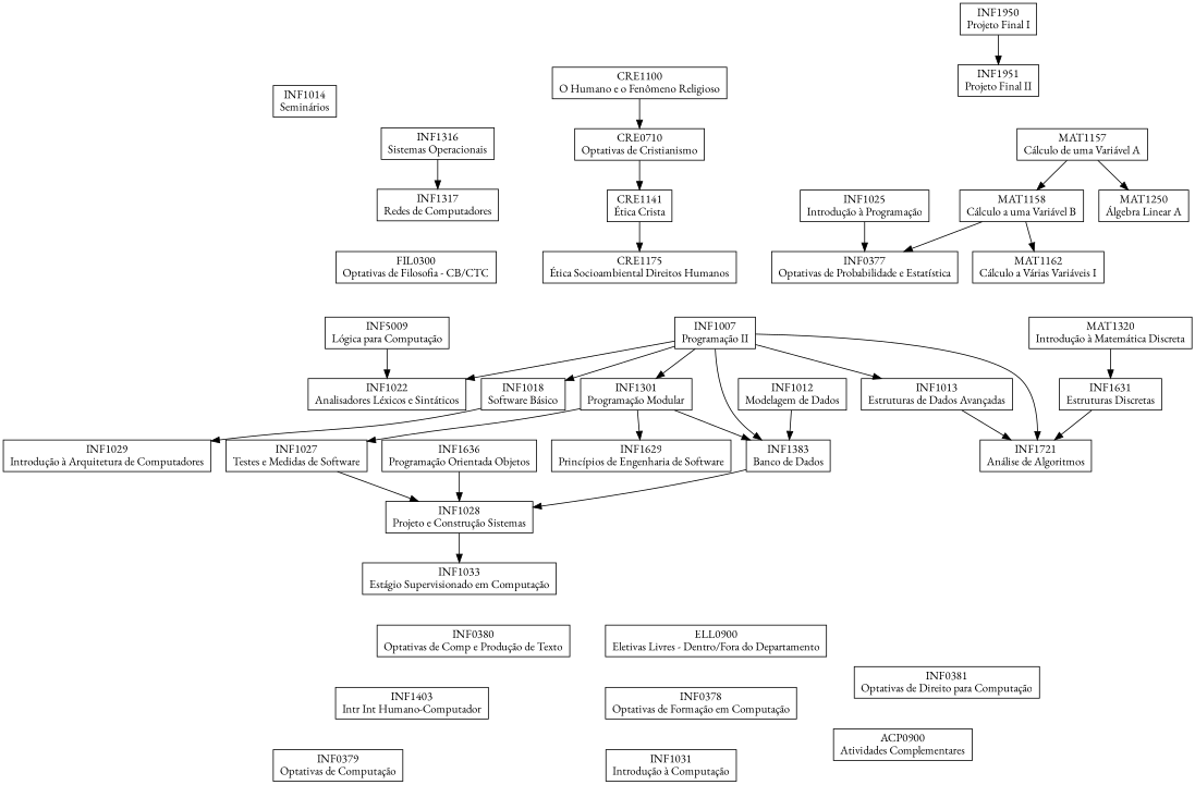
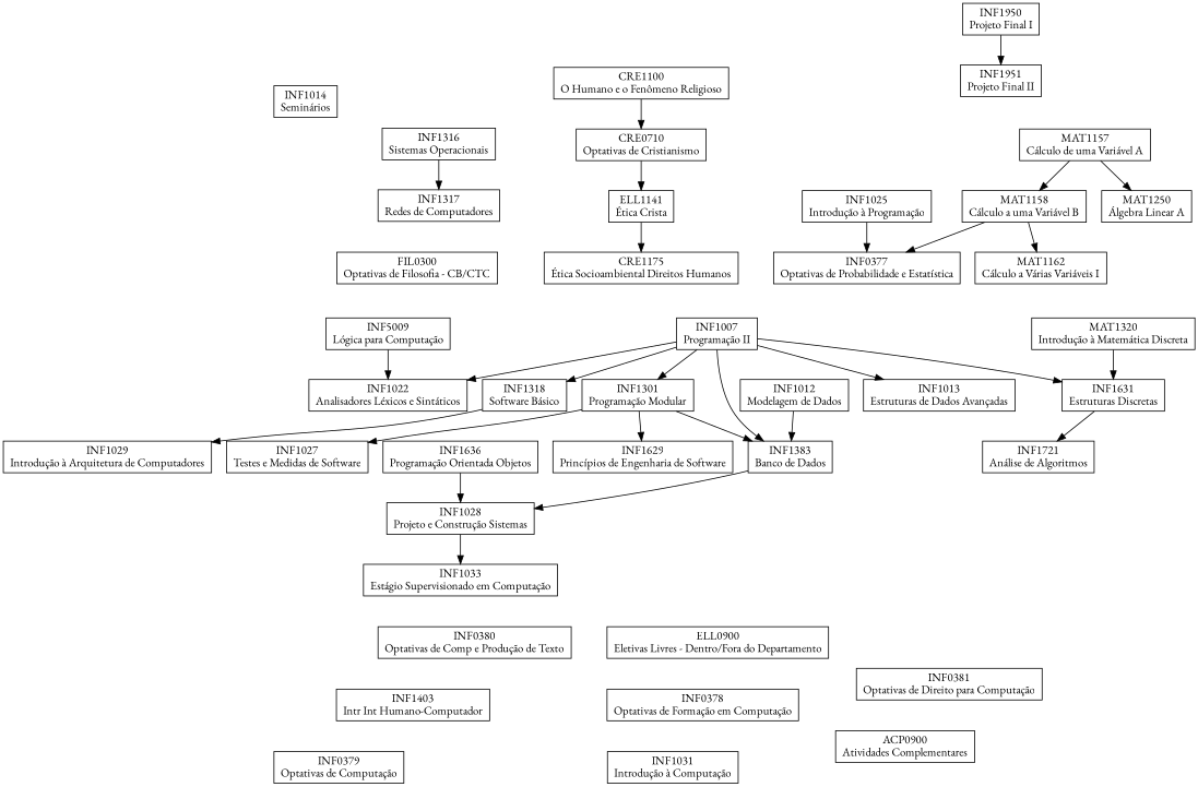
  digraph {
    fontname="EB Garamond"
    packmode="graph"
    rankdir=TB
    node [fontname="EB Garamond" shape=box]
    edge [fontname="EB Garamond"]
    n1 [label="INF1025\nIntrodução à Programação"]
    n2 [label="INF0377\nOptativas de Probabilidade e Estatística"]
    n3 [label="INF1007\nProgramação II"]
    n4 [label="INF1383\nBanco de Dados"]
    n5 [label="INF1022\nAnalisadores Léxicos e Sintáticos"]
    n6 [label="INF1631\nEstruturas Discretas"]
    n7 [label="INF1013\nEstruturas de Dados Avançadas"]
    n8 [label="INF1301\nProgramação Modular"]
-   n9 [label="INF1018\nSoftware Básico"]
+   n9 [label="INF1318\nSoftware Básico"]
    n10 [label="INF1012\nModelagem de Dados"]
    n11 [label="INF1028\nProjeto e Construção Sistemas"]
    n12 [label="INF5009\nLógica para Computação"]
    n13 [label="INF1031\nIntrodução à Computação"]
    n14 [label="MAT1157\nCálculo de uma Variável A"]
    n15 [label="MAT1158\nCálculo a uma Variável B"]
    n16 [label="MAT1250\nÁlgebra Linear A"]
    n17 [label="MAT1162\nCálculo a Várias Variáveis I"]
    n18 [label="MAT1320\nIntrodução à Matemática Discreta"]
    n19 [label="INF1721\nAnálise de Algoritmos"]
    n20 [label="CRE1100\nO Humano e o Fenômeno Religioso"]
    n21 [label="CRE0710\nOptativas de Cristianismo"]
-   n22 [label="CRE1141\nÉtica Crista"]
+   n22 [label="ELL1141\nÉtica Crista"]
    n23 [label="INF0380\nOptativas de Comp e Produção de Texto"]
    n24 [label="INF1403\nIntr Int Humano-Computador"]
    n25 [label="INF1027\nTestes e Medidas de Software"]
    n26 [label="INF1629\nPrincípios de Engenharia de Software"]
    n27 [label="INF1029\nIntrodução à Arquitetura de Computadores"]
    n28 [label="INF1033\nEstágio Supervisionado em Computação"]
    n29 [label="INF1636\nProgramação Orientada Objetos"]
    n30 [label="INF1316\nSistemas Operacionais"]
    n31 [label="INF1317\nRedes de Computadores"]
    n32 [label="CRE1175\nÉtica Socioambiental Direitos Humanos"]
    n33 [label="INF1014\nSeminários"]
    n34 [label="FIL0300\nOptativas de Filosofia - CB/CTC"]
    n35 [label="INF1950\nProjeto Final I"]
    n36 [label="INF1951\nProjeto Final II"]
    n37 [label="INF0381\nOptativas de Direito para Computação"]
    n38 [label="ACP0900\nAtividades Complementares"]
    n39 [label="ELL0900\nEletivas Livres - Dentro/Fora do Departamento"]
    n40 [label="INF0378\nOptativas de Formação em Computação"]
    n41 [label="INF0379\nOptativas de Computação"]
    n1 -> n2
    n3 -> n4
    n3 -> n5
-   n3 -> n19
+   n3 -> n6
    n3 -> n7
    n3 -> n8
    n3 -> n9
    n4 -> n11
    n6 -> n19
-   n7 -> n19
    n8 -> n4
    n8 -> n25
    n8 -> n26
    n9 -> n27
    n10 -> n4
    n11 -> n28
    n12 -> n5
    n14 -> n15
    n14 -> n16
    n15 -> n2
    n15 -> n17
    n18 -> n6
    n20 -> n21
    n21 -> n22
    n22 -> n32
-   n25 -> n11
    n29 -> n11
    n30 -> n31
    n35 -> n36
  }
